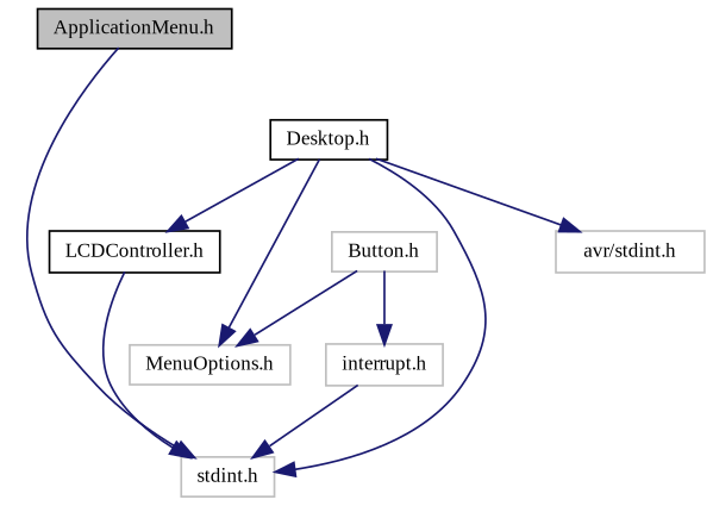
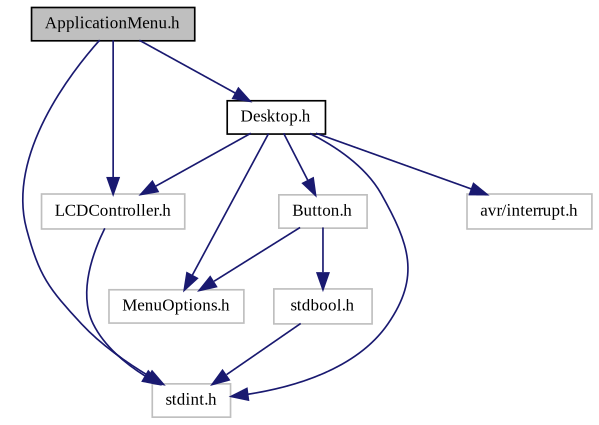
  digraph {
    node [color=grey75 fillcolor=white fontname=TimesNewRoman fontsize=10 shape=record style=filled]
    edge [color=midnightblue fontname=TimesNewRoman fontsize=10 labelfontname=TimesNewRoman labelfontsize=10 style=solid]
    n1 [color=black fillcolor=grey75 fontcolor=black height=0.2 label="ApplicationMenu.h" width=0.4]
    n2 [height=0.2 label="stdint.h" width=0.4]
    n3 [color=black height=0.2 label="Desktop.h" width=0.4]
-   n4 [color=black height=0.2 label="LCDController.h" width=0.4]
-   n5 [height=0.2 label="avr/stdint.h" width=0.4]
+   n4 [height=0.2 label="LCDController.h" width=0.4]
+   n5 [height=0.2 label="avr/interrupt.h" width=0.4]
    n6 [height=0.2 label="Button.h" width=0.4]
    n7 [height=0.2 label="MenuOptions.h" width=0.4]
-   n8 [height=0.2 label="interrupt.h" width=0.4]
+   n8 [height=0.2 label="stdbool.h" width=0.4]
    n1 -> n2
+   n1 -> n3
+   n1 -> n4
    n3 -> n2
    n3 -> n4
    n3 -> n5
+   n3 -> n6
    n3 -> n7
    n4 -> n2
    n6 -> n7
    n6 -> n8
    n8 -> n2
  }
